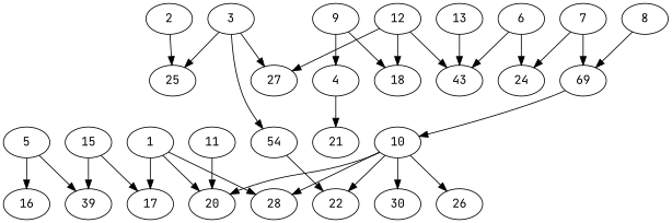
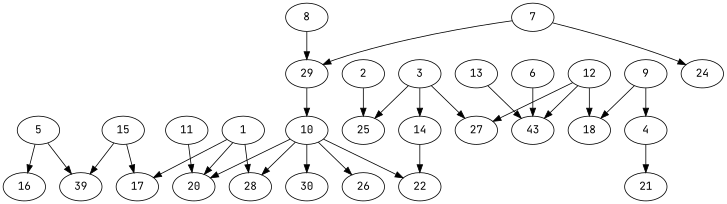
  digraph {
    fontname="JetBrains Mono"
    node [alpha=0.08 fontname="JetBrains Mono"]
    edge [fontname="JetBrains Mono"]
    1 [alpha=0.18]
    17
    20 [alpha=0.09]
    28 [alpha=0.03]
    25 [alpha=0.06]
    2
    3 [alpha=0.03]
    27 [alpha=0.10]
-   14 [alpha=0.11 label=54]
+   14 [alpha=0.11]
    22 [alpha=0.00]
    4 [alpha=0.00]
    21 [alpha=0.02]
    5 [alpha=0.10]
    16 [alpha=0.07]
    n15 [alpha=0.05 label=39]
    6 [alpha=0.19]
    n17 [alpha=0.17 label=43]
    24 [alpha=0.13]
    7 [alpha=0.18]
-   29 [alpha=0.01 label=69]
+   29 [alpha=0.01]
    10 [alpha=0.01]
    8 [alpha=0.11]
    9 [alpha=0.00]
    18 [alpha=0.03]
    26
    30 [alpha=0.06]
    11 [alpha=0.16]
    12 [alpha=0.01]
    13
    15 [alpha=0.19]
    1 -> 17
    1 -> 20
    1 -> 28
    2 -> 25
    3 -> 25
    3 -> 27
    3 -> 14
    14 -> 22
    4 -> 21
    5 -> 16
    5 -> n15
    6 -> n17
-   6 -> 24
    7 -> 24
    7 -> 29
    29 -> 10
    10 -> 20
    10 -> 28
    10 -> 22
    10 -> 26
    10 -> 30
    8 -> 29
    9 -> 4
    9 -> 18
    11 -> 20
    12 -> 27
    12 -> n17
    12 -> 18
    13 -> n17
    15 -> 17
    15 -> n15
  }
